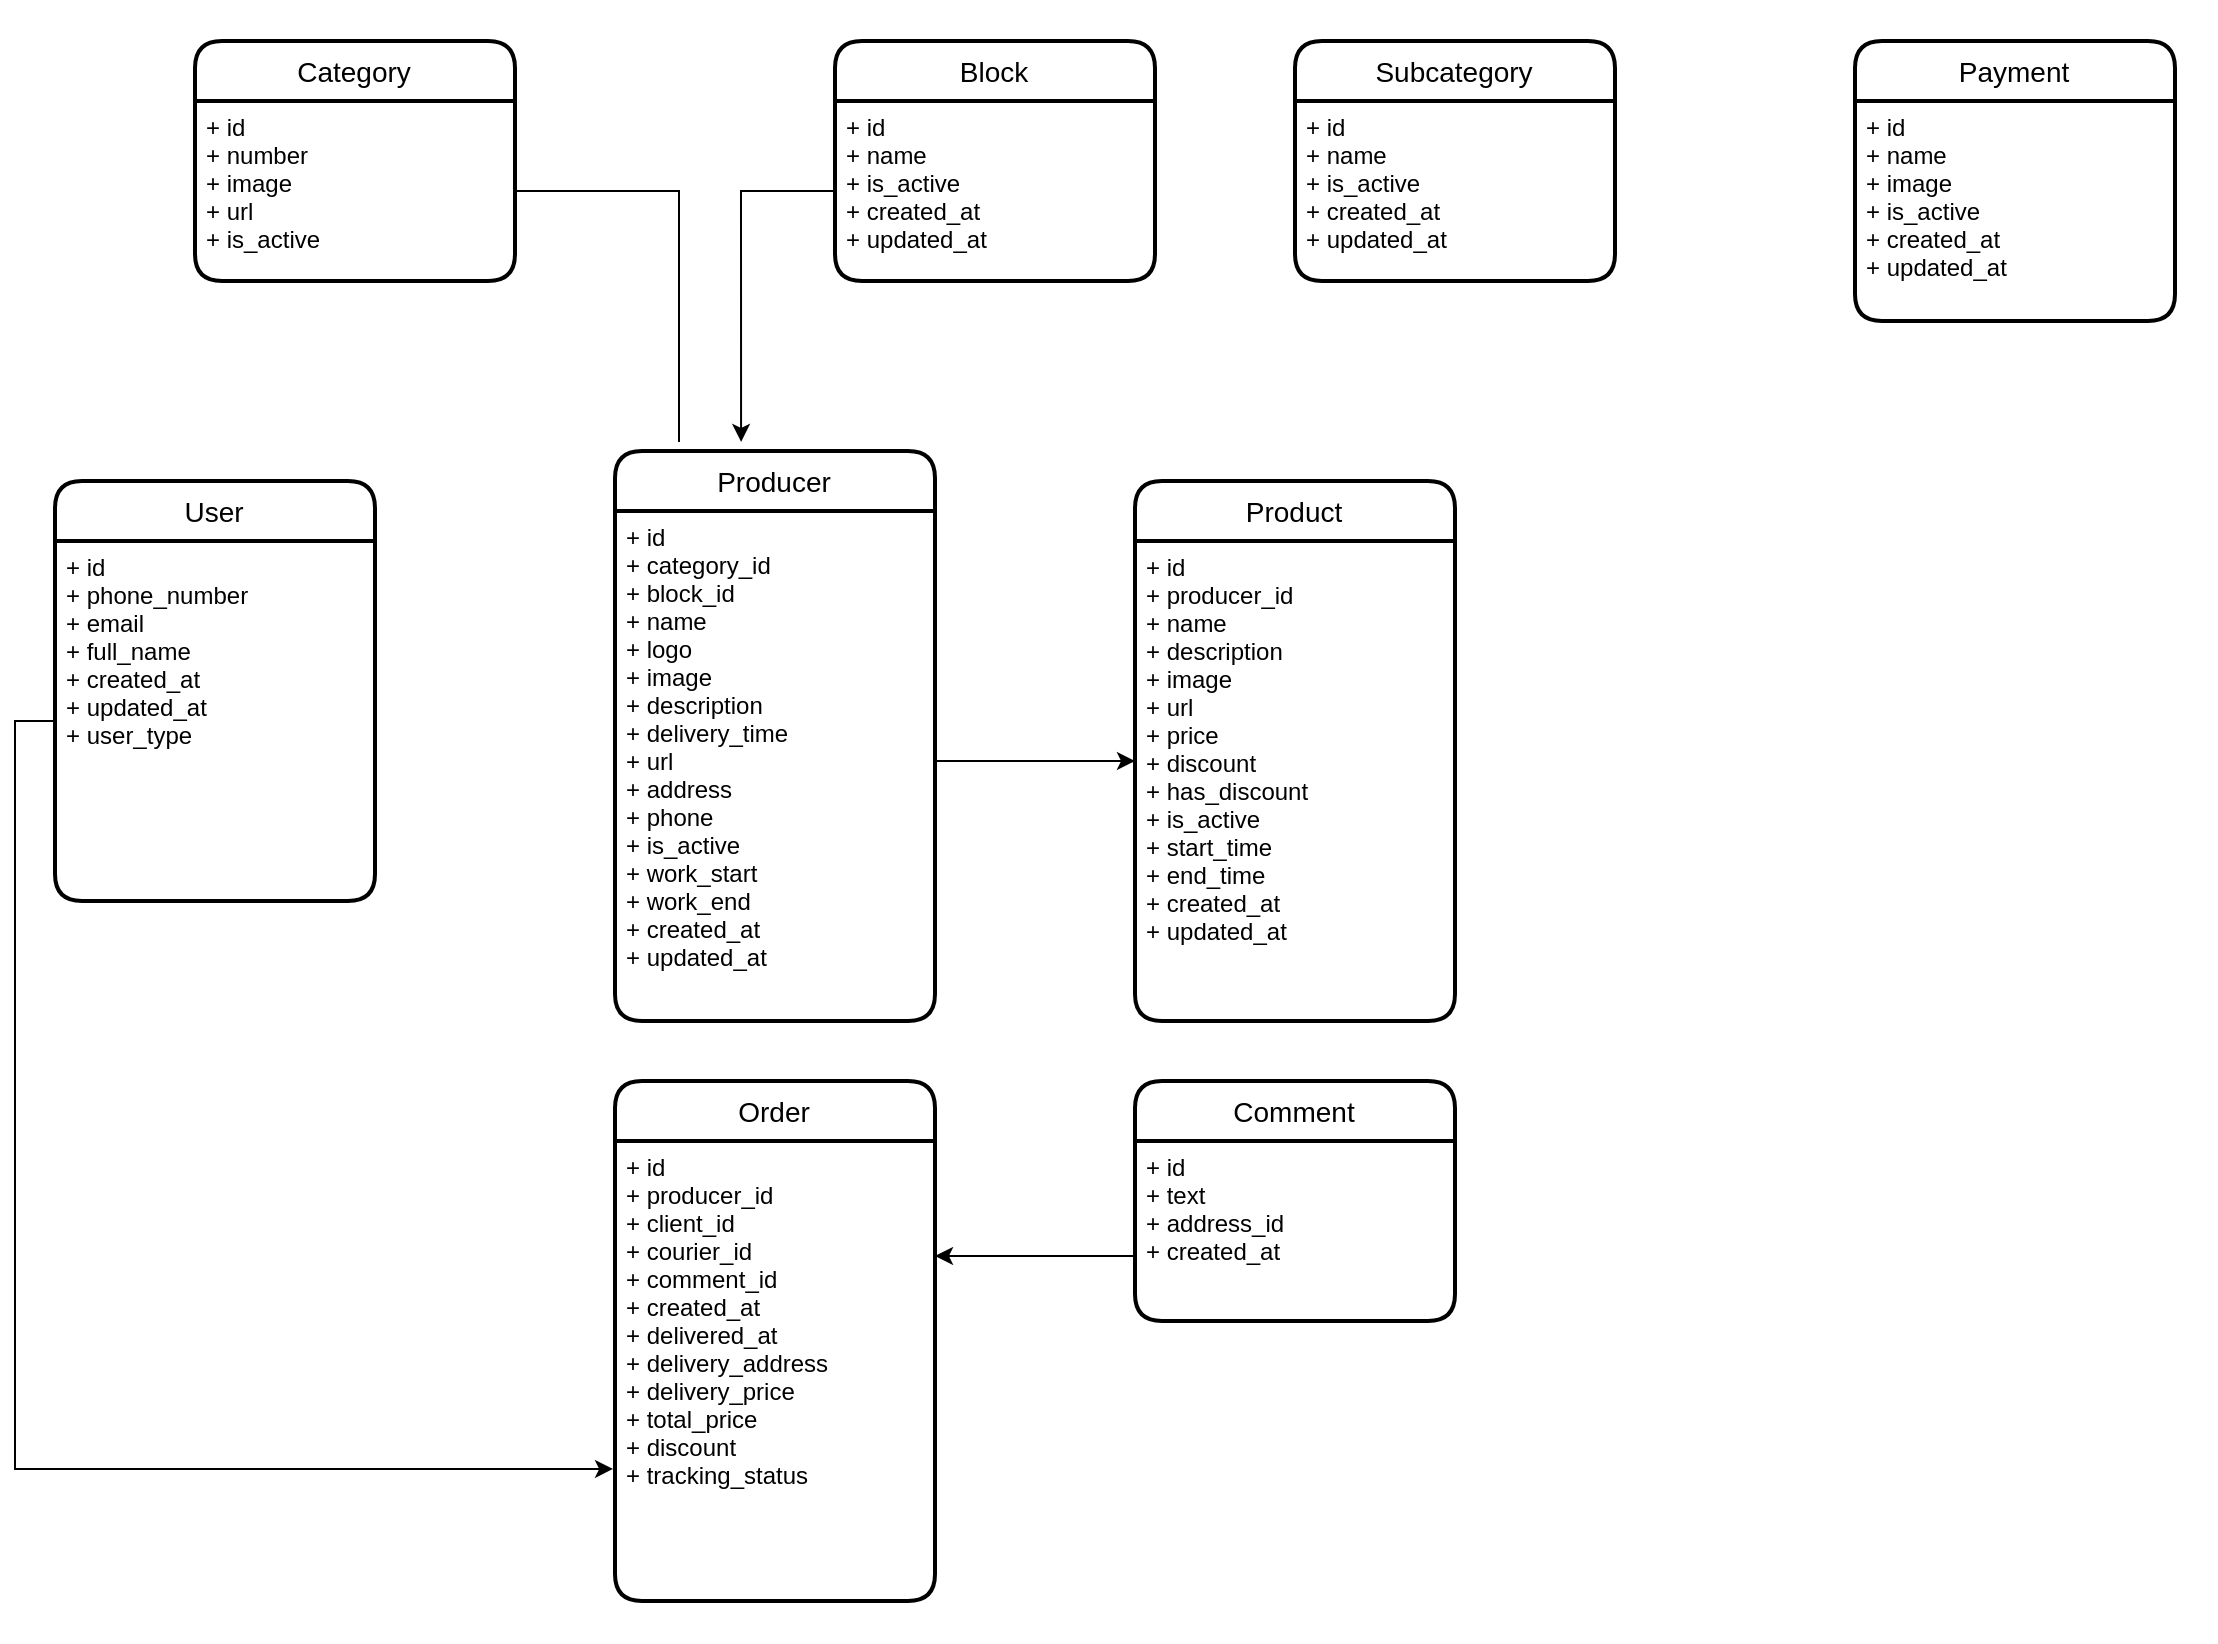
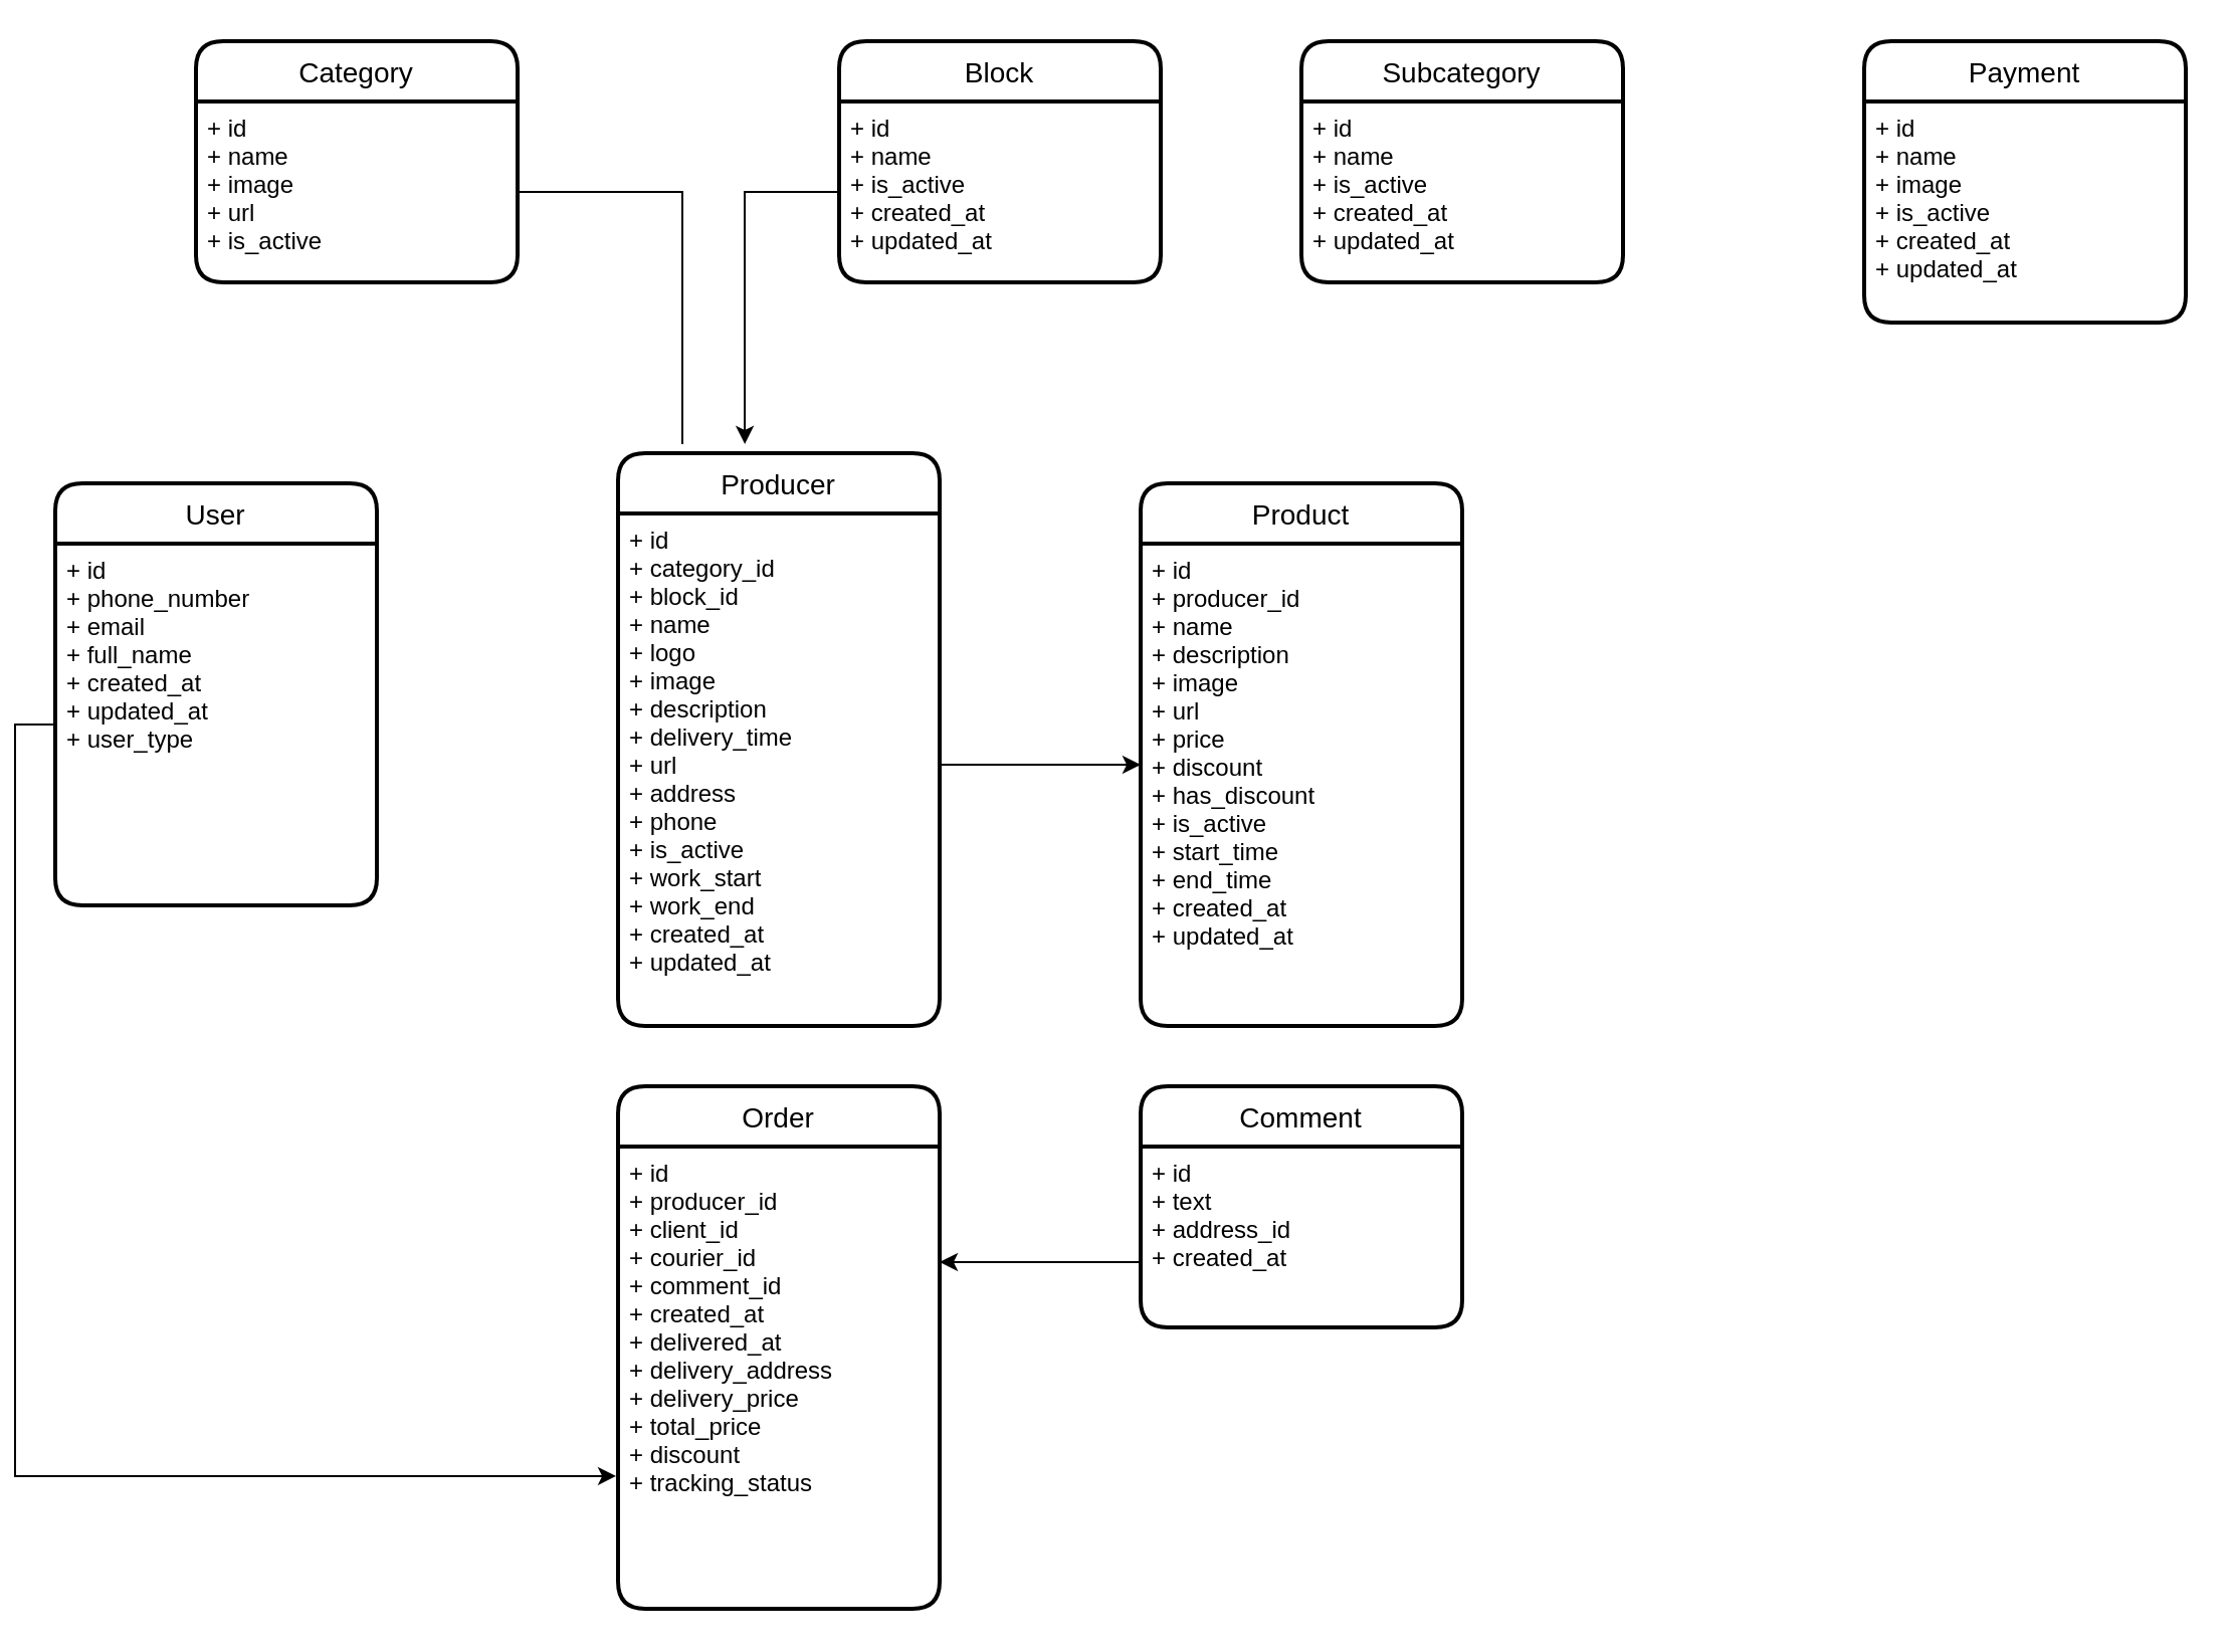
  <mxCell id="0" />
  <mxCell id="1" parent="0" />
  <mxCell id="2" value="User" style="swimlane;childLayout=stackLayout;horizontal=1;startSize=30;horizontalStack=0;rounded=1;fontSize=14;fontStyle=0;strokeWidth=2;resizeParent=0;resizeLast=1;shadow=0;dashed=0;align=center;" parent="1" vertex="1"><mxGeometry x="20" y="240" width="160" height="210" as="geometry" /></mxCell>
  <mxCell id="3" value="+ id&#10;+ phone_number&#10;+ email&#10;+ full_name&#10;+ created_at&#10;+ updated_at&#10;+ user_type&#10;" style="align=left;strokeColor=none;fillColor=none;spacingLeft=4;fontSize=12;verticalAlign=top;resizable=0;rotatable=0;part=1;" parent="2" vertex="1"><mxGeometry y="30" width="160" height="180" as="geometry" /></mxCell>
  <mxCell id="4" value="Producer" style="swimlane;childLayout=stackLayout;horizontal=1;startSize=30;horizontalStack=0;rounded=1;fontSize=14;fontStyle=0;strokeWidth=2;resizeParent=0;resizeLast=1;shadow=0;dashed=0;align=center;" parent="1" vertex="1"><mxGeometry x="300" y="225" width="160" height="285" as="geometry" /></mxCell>
  <mxCell id="5" value="+ id&#10;+ category_id&#10;+ block_id&#10;+ name&#10;+ logo&#10;+ image&#10;+ description&#10;+ delivery_time&#10;+ url&#10;+ address&#10;+ phone&#10;+ is_active&#10;+ work_start&#10;+ work_end&#10;+ created_at&#10;+ updated_at" style="align=left;strokeColor=none;fillColor=none;spacingLeft=4;fontSize=12;verticalAlign=top;resizable=0;rotatable=0;part=1;" parent="4" vertex="1"><mxGeometry y="30" width="160" height="255" as="geometry" /></mxCell>
  <mxCell id="6" value="Product" style="swimlane;childLayout=stackLayout;horizontal=1;startSize=30;horizontalStack=0;rounded=1;fontSize=14;fontStyle=0;strokeWidth=2;resizeParent=0;resizeLast=1;shadow=0;dashed=0;align=center;" parent="1" vertex="1"><mxGeometry x="560" y="240" width="160" height="270" as="geometry" /></mxCell>
  <mxCell id="7" value="+ id&#10;+ producer_id&#10;+ name&#10;+ description&#10;+ image&#10;+ url&#10;+ price&#10;+ discount&#10;+ has_discount&#10;+ is_active&#10;+ start_time&#10;+ end_time&#10;+ created_at&#10;+ updated_at" style="align=left;strokeColor=none;fillColor=none;spacingLeft=4;fontSize=12;verticalAlign=top;resizable=0;rotatable=0;part=1;" parent="6" vertex="1"><mxGeometry y="30" width="160" height="240" as="geometry" /></mxCell>
  <mxCell id="8" value="Category" style="swimlane;childLayout=stackLayout;horizontal=1;startSize=30;horizontalStack=0;rounded=1;fontSize=14;fontStyle=0;strokeWidth=2;resizeParent=0;resizeLast=1;shadow=0;dashed=0;align=center;" parent="1" vertex="1"><mxGeometry x="90" y="20" width="160" height="120" as="geometry" /></mxCell>
- <mxCell id="9" value="+ id&#10;+ number&#10;+ image&#10;+ url&#10;+ is_active" style="align=left;strokeColor=none;fillColor=none;spacingLeft=4;fontSize=12;verticalAlign=top;resizable=0;rotatable=0;part=1;" parent="8" vertex="1"><mxGeometry y="30" width="160" height="90" as="geometry" /></mxCell>
+ <mxCell id="9" value="+ id&#10;+ name&#10;+ image&#10;+ url&#10;+ is_active" style="align=left;strokeColor=none;fillColor=none;spacingLeft=4;fontSize=12;verticalAlign=top;resizable=0;rotatable=0;part=1;" parent="8" vertex="1"><mxGeometry y="30" width="160" height="90" as="geometry" /></mxCell>
  <mxCell id="10" value="Order" style="swimlane;childLayout=stackLayout;horizontal=1;startSize=30;horizontalStack=0;rounded=1;fontSize=14;fontStyle=0;strokeWidth=2;resizeParent=0;resizeLast=1;shadow=0;dashed=0;align=center;" parent="1" vertex="1"><mxGeometry x="300" y="540" width="160" height="260" as="geometry" /></mxCell>
  <mxCell id="11" value="+ id&#10;+ producer_id&#10;+ client_id&#10;+ courier_id&#10;+ comment_id&#10;+ created_at&#10;+ delivered_at&#10;+ delivery_address&#10;+ delivery_price&#10;+ total_price&#10;+ discount&#10;+ tracking_status&#10;" style="align=left;strokeColor=none;fillColor=none;spacingLeft=4;fontSize=12;verticalAlign=top;resizable=0;rotatable=0;part=1;" parent="10" vertex="1"><mxGeometry y="30" width="160" height="230" as="geometry" /></mxCell>
  <mxCell id="12" value="Comment" style="swimlane;childLayout=stackLayout;horizontal=1;startSize=30;horizontalStack=0;rounded=1;fontSize=14;fontStyle=0;strokeWidth=2;resizeParent=0;resizeLast=1;shadow=0;dashed=0;align=center;" parent="1" vertex="1"><mxGeometry x="560" y="540" width="160" height="120" as="geometry" /></mxCell>
  <mxCell id="13" value="+ id&#10;+ text&#10;+ address_id&#10;+ created_at&#10;" style="align=left;strokeColor=none;fillColor=none;spacingLeft=4;fontSize=12;verticalAlign=top;resizable=0;rotatable=0;part=1;" parent="12" vertex="1"><mxGeometry y="30" width="160" height="90" as="geometry" /></mxCell>
  <mxCell id="14" style="edgeStyle=orthogonalEdgeStyle;rounded=0;orthogonalLoop=1;jettySize=auto;html=1;exitX=0;exitY=0.5;exitDx=0;exitDy=0;entryX=0.394;entryY=-0.016;entryDx=0;entryDy=0;entryPerimeter=0;" parent="1" source="16" target="4" edge="1"><mxGeometry relative="1" as="geometry"><Array as="points"><mxPoint x="363" y="95" /></Array></mxGeometry></mxCell>
  <mxCell id="15" value="Block" style="swimlane;childLayout=stackLayout;horizontal=1;startSize=30;horizontalStack=0;rounded=1;fontSize=14;fontStyle=0;strokeWidth=2;resizeParent=0;resizeLast=1;shadow=0;dashed=0;align=center;" parent="1" vertex="1"><mxGeometry x="410" y="20" width="160" height="120" as="geometry" /></mxCell>
  <mxCell id="16" value="+ id&#10;+ name&#10;+ is_active&#10;+ created_at&#10;+ updated_at" style="align=left;strokeColor=none;fillColor=none;spacingLeft=4;fontSize=12;verticalAlign=top;resizable=0;rotatable=0;part=1;" parent="15" vertex="1"><mxGeometry y="30" width="160" height="90" as="geometry" /></mxCell>
  <mxCell id="17" style="edgeStyle=orthogonalEdgeStyle;rounded=0;orthogonalLoop=1;jettySize=auto;html=1;" parent="1" source="5" target="7" edge="1"><mxGeometry relative="1" as="geometry"><Array as="points"><mxPoint x="530" y="380" /><mxPoint x="530" y="380" /></Array></mxGeometry></mxCell>
  <mxCell id="18" style="edgeStyle=orthogonalEdgeStyle;rounded=0;orthogonalLoop=1;jettySize=auto;html=1;entryX=1;entryY=0.25;entryDx=0;entryDy=0;" parent="1" source="13" target="11" edge="1"><mxGeometry relative="1" as="geometry"><Array as="points"><mxPoint x="510" y="628" /></Array></mxGeometry></mxCell>
  <mxCell id="19" style="edgeStyle=orthogonalEdgeStyle;rounded=0;orthogonalLoop=1;jettySize=auto;html=1;exitX=1;exitY=0.5;exitDx=0;exitDy=0;entryX=0.2;entryY=-0.016;entryDx=0;entryDy=0;entryPerimeter=0;endArrow=none;" parent="1" source="9" target="4" edge="1"><mxGeometry relative="1" as="geometry"><Array as="points"><mxPoint x="332" y="95" /></Array></mxGeometry></mxCell>
  <mxCell id="20" style="edgeStyle=orthogonalEdgeStyle;rounded=0;orthogonalLoop=1;jettySize=auto;html=1;exitX=0;exitY=0.5;exitDx=0;exitDy=0;entryX=-0.006;entryY=0.713;entryDx=0;entryDy=0;entryPerimeter=0;" parent="1" source="3" target="11" edge="1"><mxGeometry relative="1" as="geometry" /></mxCell>
  <mxCell id="21" value="Subcategory" style="swimlane;childLayout=stackLayout;horizontal=1;startSize=30;horizontalStack=0;rounded=1;fontSize=14;fontStyle=0;strokeWidth=2;resizeParent=0;resizeLast=1;shadow=0;dashed=0;align=center;" parent="1" vertex="1"><mxGeometry x="640" y="20" width="160" height="120" as="geometry" /></mxCell>
  <mxCell id="22" value="+ id&#10;+ name&#10;+ is_active&#10;+ created_at&#10;+ updated_at" style="align=left;strokeColor=none;fillColor=none;spacingLeft=4;fontSize=12;verticalAlign=top;resizable=0;rotatable=0;part=1;" parent="21" vertex="1"><mxGeometry y="30" width="160" height="90" as="geometry" /></mxCell>
  <mxCell id="23" value="Payment" style="swimlane;childLayout=stackLayout;horizontal=1;startSize=30;horizontalStack=0;rounded=1;fontSize=14;fontStyle=0;strokeWidth=2;resizeParent=0;resizeLast=1;shadow=0;dashed=0;align=center;" vertex="1" parent="1"><mxGeometry x="920" y="20" width="160" height="140" as="geometry" /></mxCell>
  <mxCell id="24" value="+ id&#10;+ name&#10;+ image&#10;+ is_active&#10;+ created_at&#10;+ updated_at" style="align=left;strokeColor=none;fillColor=none;spacingLeft=4;fontSize=12;verticalAlign=top;resizable=0;rotatable=0;part=1;" vertex="1" parent="23"><mxGeometry y="30" width="160" height="110" as="geometry" /></mxCell>
